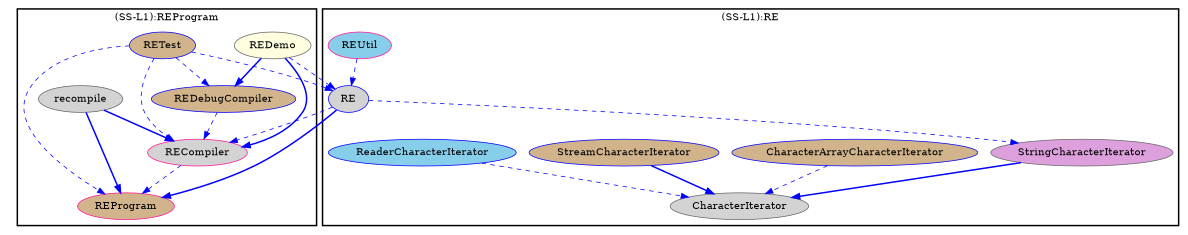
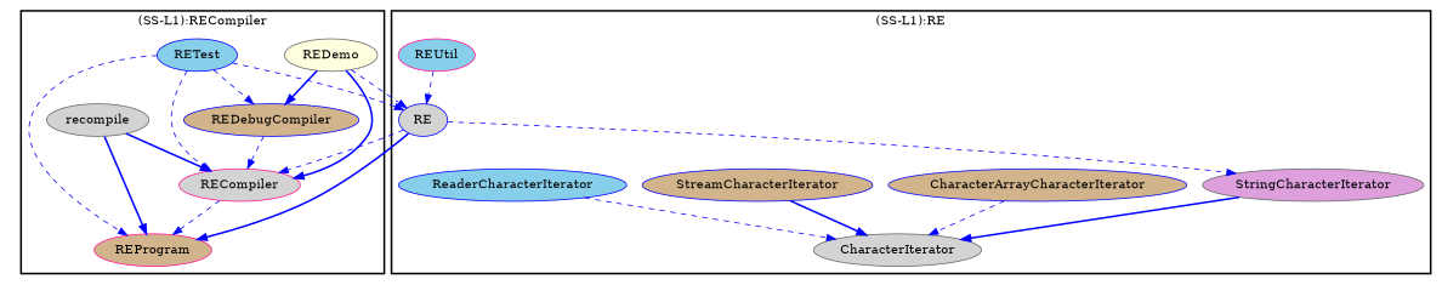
  digraph {
    node [color=blue fillcolor=tan fontcolor=black shape=ellipse style=filled]
    edge [color=blue font=6 style=dashed]
    n1 [fillcolor=lightgrey label=RE]
    n2 [color=gray40 fillcolor=plum label=StringCharacterIterator]
    n3 [color=deeppink fillcolor=skyblue label=REUtil]
    n4 [color=gray40 fillcolor=lightgrey label=CharacterIterator]
    n5 [label=CharacterArrayCharacterIterator]
    n6 [label=StreamCharacterIterator]
    n7 [fillcolor=skyblue label=ReaderCharacterIterator]
    n8 [color=deeppink fillcolor=lightgrey label=RECompiler]
    n9 [color=gray40 fillcolor=lightgrey label=recompile]
    n10 [color=deeppink label=REProgram]
-   n11 [label=RETest]
+   n11 [fillcolor=skyblue label=RETest]
    n12 [label=REDebugCompiler]
    n13 [color=gray40 fillcolor=lightyellow label=REDemo]
    subgraph cluster_1 {
      color=black
      label="(SS-L1):RE"
      style=bold
      n1
      n2
      n3
      n4
      n5
      n6
      n7
    }
    subgraph cluster_2 {
      color=black
-     label="(SS-L1):REProgram"
+     label="(SS-L1):RECompiler"
      style=bold
      n8
      n9
      n10
      n11
      n12
      n13
    }
    n1 -> n2
    n1 -> n8
    n1 -> n10 [style=bold]
    n2 -> n4 [style=bold]
    n3 -> n1
    n5 -> n4
    n6 -> n4 [style=bold]
    n7 -> n4
    n8 -> n10
    n9 -> n8 [style=bold]
    n9 -> n10 [style=bold]
    n11 -> n1
    n11 -> n8
    n11 -> n10
    n11 -> n12
    n12 -> n8
    n13 -> n1
    n13 -> n8 [style=bold]
    n13 -> n12 [style=bold]
  }
